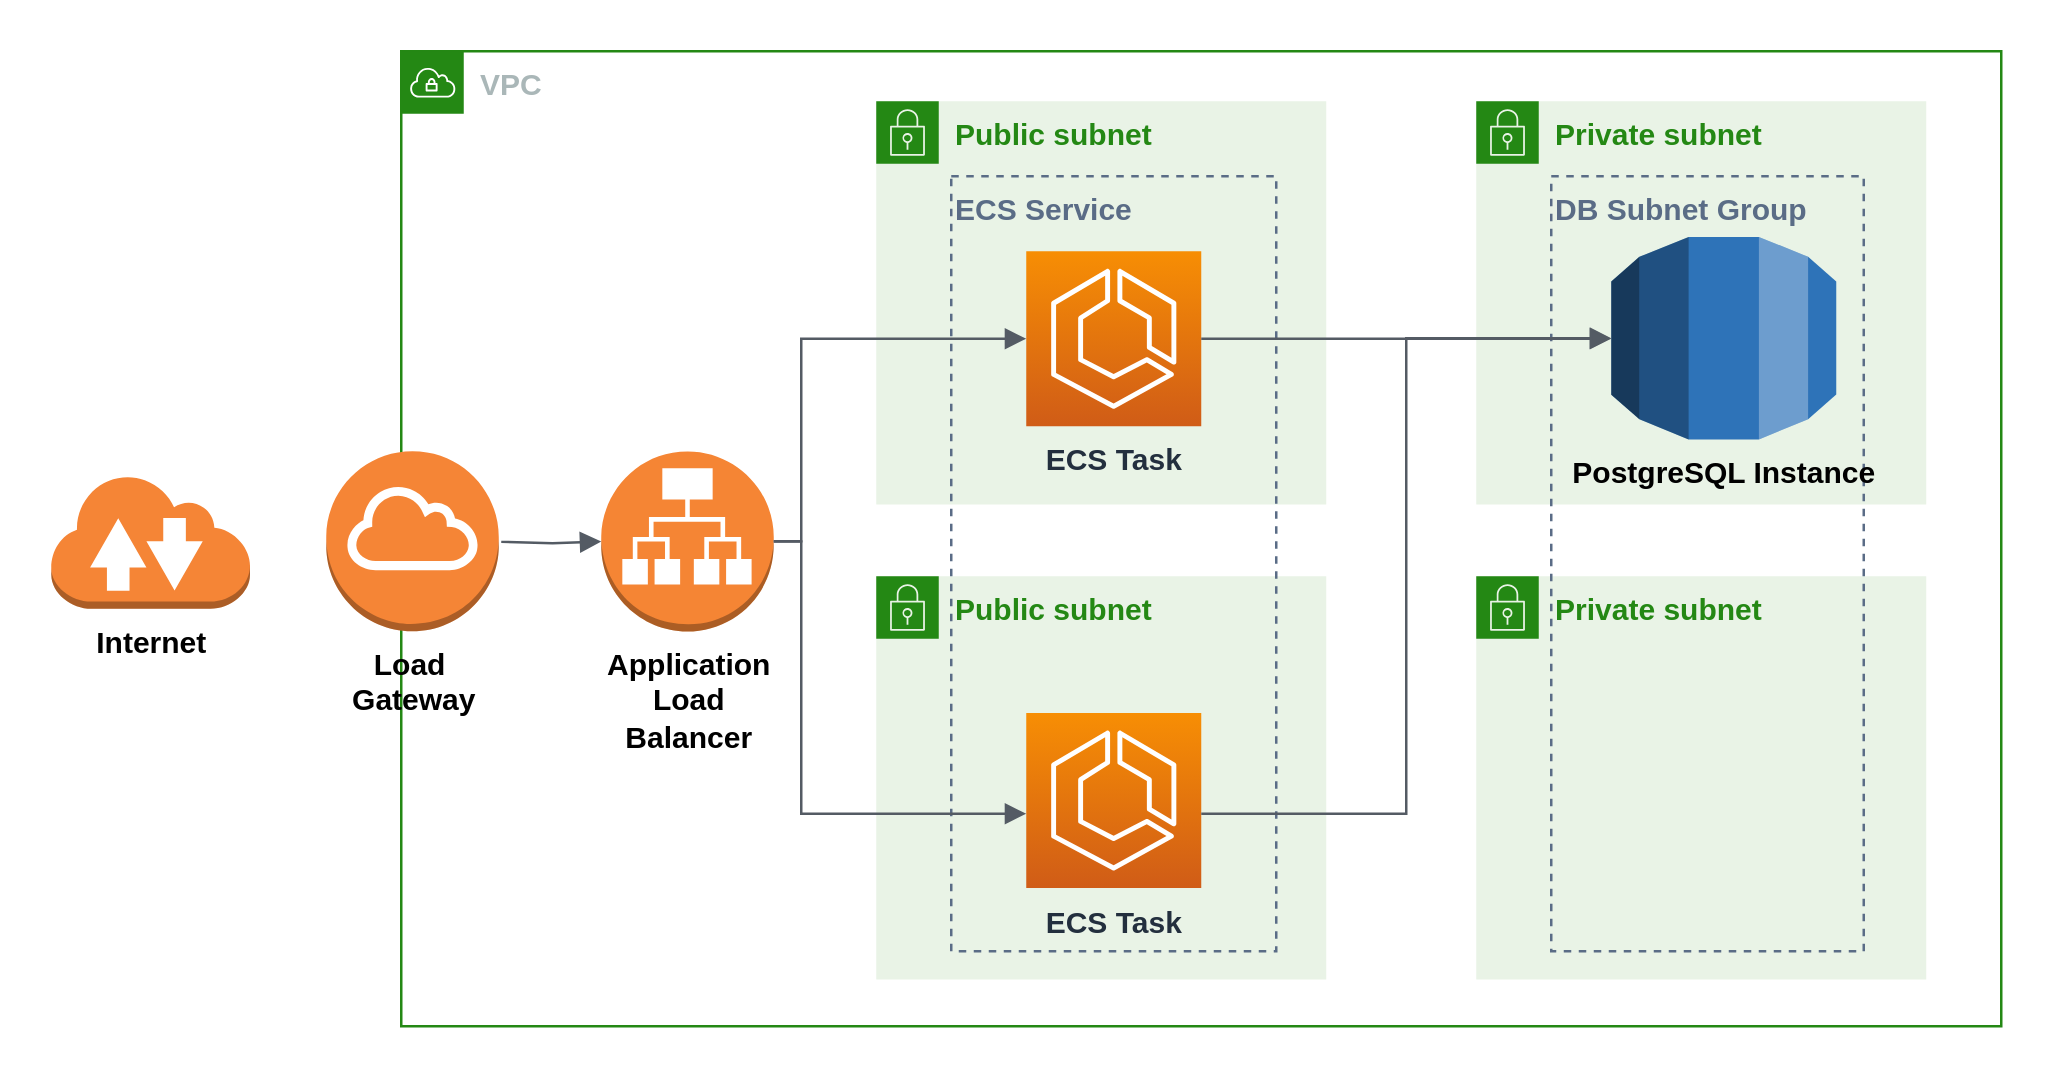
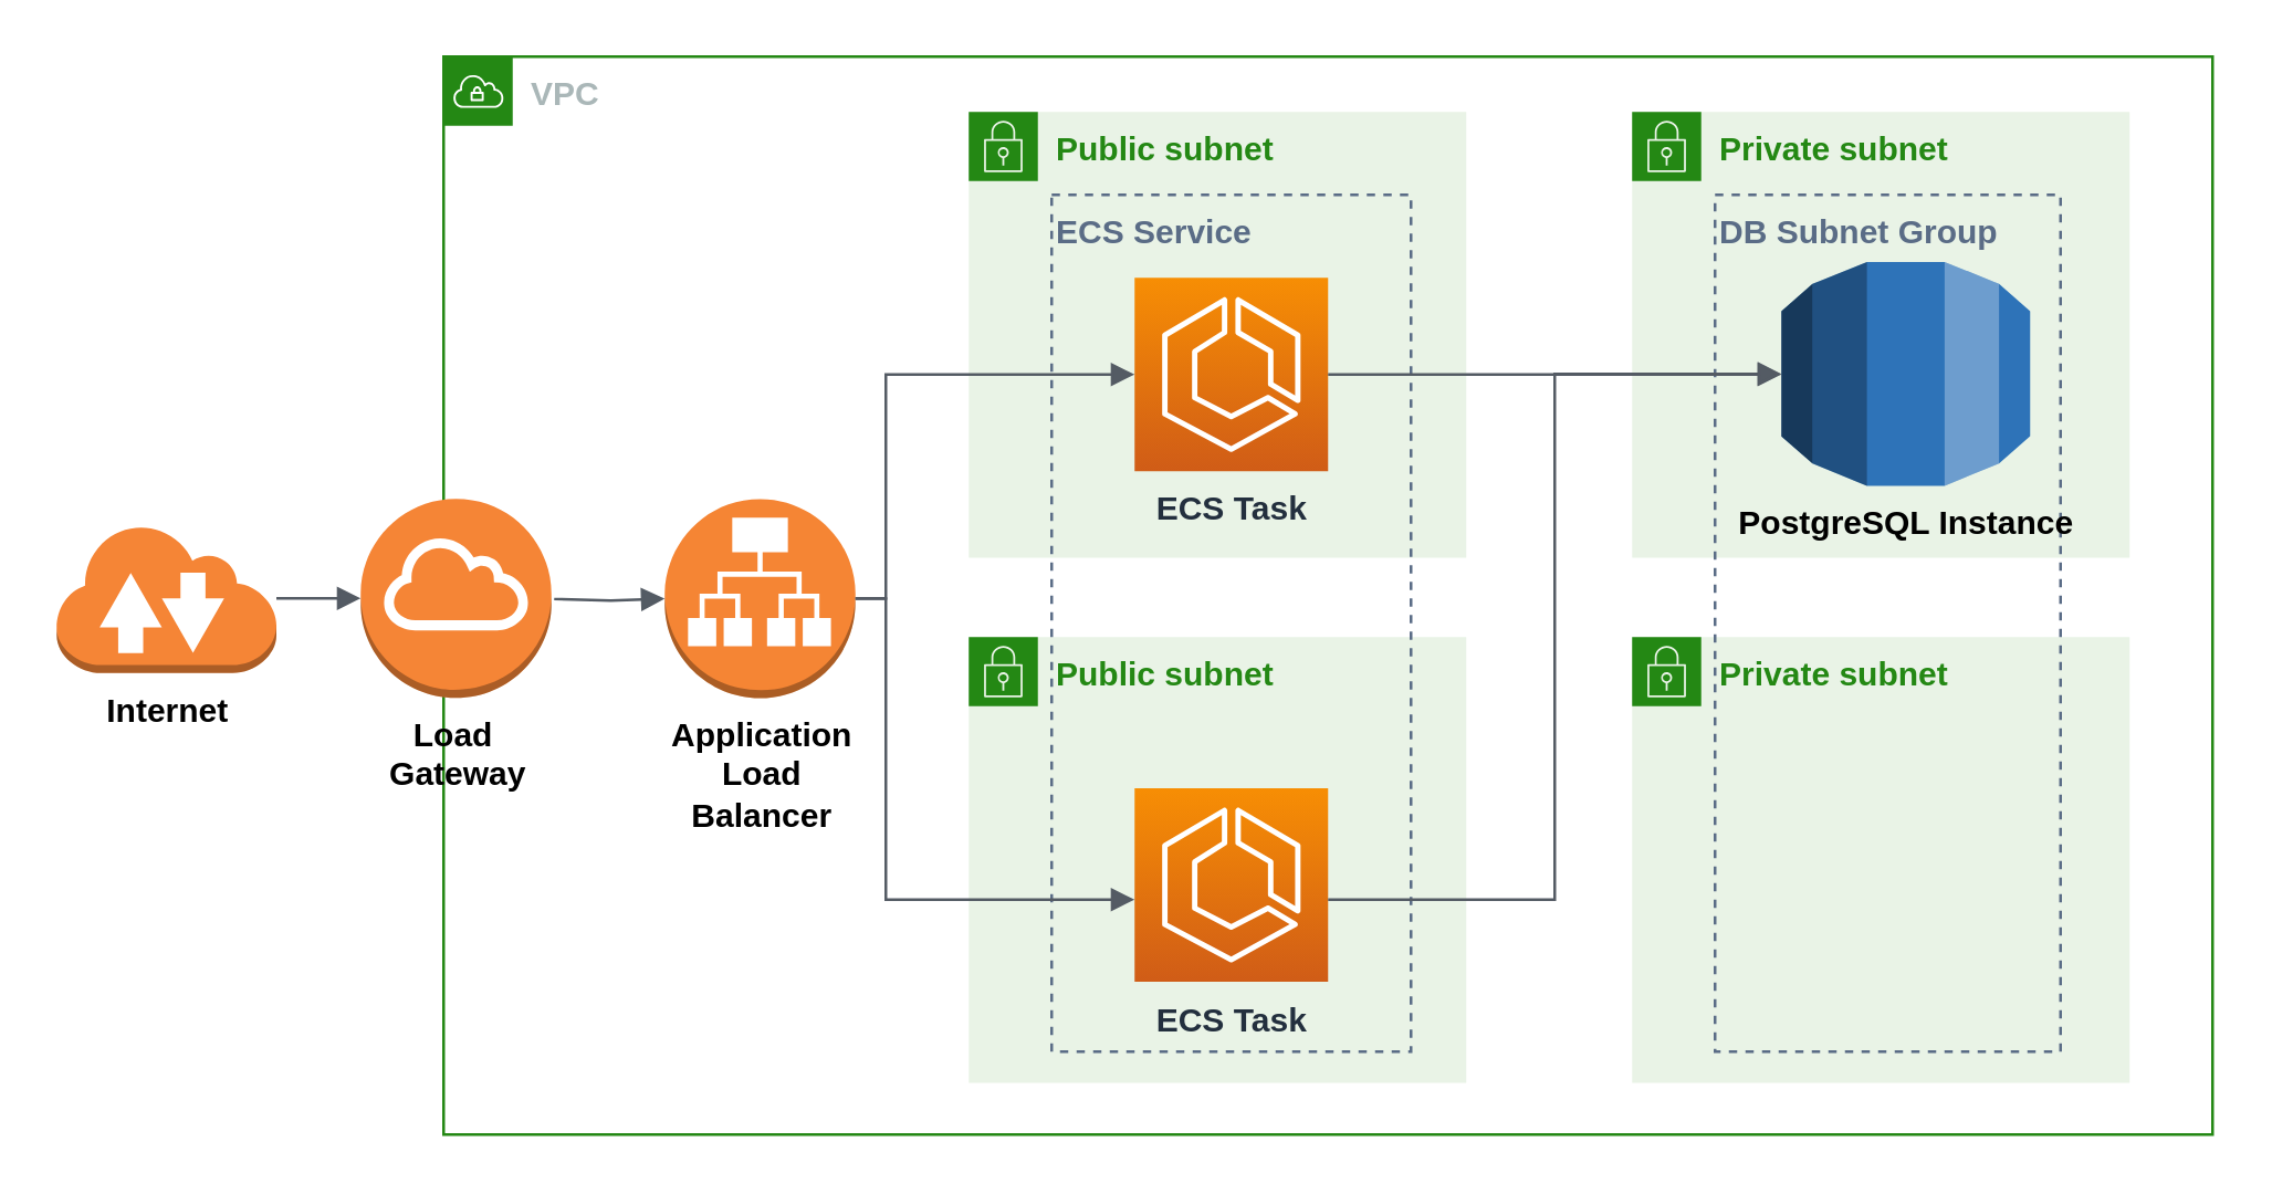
  <mxCell id="0" />
  <mxCell id="1" parent="0" />
  <mxCell id="2" value="Public subnet" style="points=[[0,0],[0.25,0],[0.5,0],[0.75,0],[1,0],[1,0.25],[1,0.5],[1,0.75],[1,1],[0.75,1],[0.5,1],[0.25,1],[0,1],[0,0.75],[0,0.5],[0,0.25]];outlineConnect=0;gradientColor=none;html=1;whiteSpace=wrap;fontSize=12;fontStyle=1;shape=mxgraph.aws4.group;grIcon=mxgraph.aws4.group_security_group;grStroke=0;strokeColor=#248814;fillColor=#E9F3E6;verticalAlign=top;align=left;spacingLeft=30;fontColor=#248814;dashed=0;" vertex="1" parent="1"><mxGeometry x="350" y="230" width="180" height="161.25" as="geometry" /></mxCell>
  <mxCell id="3" value="VPC" style="points=[[0,0],[0.25,0],[0.5,0],[0.75,0],[1,0],[1,0.25],[1,0.5],[1,0.75],[1,1],[0.75,1],[0.5,1],[0.25,1],[0,1],[0,0.75],[0,0.5],[0,0.25]];outlineConnect=0;gradientColor=none;html=1;whiteSpace=wrap;fontSize=12;fontStyle=1;shape=mxgraph.aws4.group;grIcon=mxgraph.aws4.group_vpc;strokeColor=#248814;fillColor=none;verticalAlign=top;align=left;spacingLeft=30;fontColor=#AAB7B8;dashed=0;" parent="1" vertex="1"><mxGeometry x="160" y="20" width="640" height="390" as="geometry" /></mxCell>
  <mxCell id="4" value="Private subnet" style="points=[[0,0],[0.25,0],[0.5,0],[0.75,0],[1,0],[1,0.25],[1,0.5],[1,0.75],[1,1],[0.75,1],[0.5,1],[0.25,1],[0,1],[0,0.75],[0,0.5],[0,0.25]];outlineConnect=0;gradientColor=none;html=1;whiteSpace=wrap;fontSize=12;fontStyle=1;shape=mxgraph.aws4.group;grIcon=mxgraph.aws4.group_security_group;grStroke=0;strokeColor=#248814;fillColor=#E9F3E6;verticalAlign=top;align=left;spacingLeft=30;fontColor=#248814;dashed=0;" vertex="1" parent="1"><mxGeometry x="590" y="230" width="180" height="161.25" as="geometry" /></mxCell>
  <mxCell id="5" value="Private subnet" style="points=[[0,0],[0.25,0],[0.5,0],[0.75,0],[1,0],[1,0.25],[1,0.5],[1,0.75],[1,1],[0.75,1],[0.5,1],[0.25,1],[0,1],[0,0.75],[0,0.5],[0,0.25]];outlineConnect=0;gradientColor=none;html=1;whiteSpace=wrap;fontSize=12;fontStyle=1;shape=mxgraph.aws4.group;grIcon=mxgraph.aws4.group_security_group;grStroke=0;strokeColor=#248814;fillColor=#E9F3E6;verticalAlign=top;align=left;spacingLeft=30;fontColor=#248814;dashed=0;" parent="1" vertex="1"><mxGeometry x="590" y="40" width="180" height="161.25" as="geometry" /></mxCell>
  <mxCell id="6" value="DB Subnet Group" style="fillColor=none;strokeColor=#5A6C86;dashed=1;verticalAlign=top;fontStyle=1;fontColor=#5A6C86;align=left;" vertex="1" parent="1"><mxGeometry x="620" y="70" width="125" height="310" as="geometry" /></mxCell>
  <mxCell id="7" value="Public subnet" style="points=[[0,0],[0.25,0],[0.5,0],[0.75,0],[1,0],[1,0.25],[1,0.5],[1,0.75],[1,1],[0.75,1],[0.5,1],[0.25,1],[0,1],[0,0.75],[0,0.5],[0,0.25]];outlineConnect=0;gradientColor=none;html=1;whiteSpace=wrap;fontSize=12;fontStyle=1;shape=mxgraph.aws4.group;grIcon=mxgraph.aws4.group_security_group;grStroke=0;strokeColor=#248814;fillColor=#E9F3E6;verticalAlign=top;align=left;spacingLeft=30;fontColor=#248814;dashed=0;" parent="1" vertex="1"><mxGeometry x="350" y="40" width="180" height="161.25" as="geometry" /></mxCell>
  <mxCell id="8" value="ECS Service" style="fillColor=none;strokeColor=#5A6C86;dashed=1;verticalAlign=top;fontStyle=1;fontColor=#5A6C86;align=left;" parent="1" vertex="1"><mxGeometry x="380" y="70" width="130" height="310" as="geometry" /></mxCell>
  <mxCell id="9" value="&lt;b&gt;Application&lt;br&gt;Load&lt;br&gt;Balancer&lt;/b&gt;" style="outlineConnect=0;dashed=0;verticalLabelPosition=bottom;verticalAlign=top;align=center;html=1;shape=mxgraph.aws3.application_load_balancer;fillColor=#F58534;gradientColor=none;" parent="1" vertex="1"><mxGeometry x="240" y="180.13" width="69" height="72" as="geometry" /></mxCell>
  <mxCell id="10" value="&lt;b&gt;Load&amp;nbsp;&lt;br&gt;Gateway&lt;/b&gt;" style="outlineConnect=0;dashed=0;verticalLabelPosition=bottom;verticalAlign=top;align=center;html=1;shape=mxgraph.aws3.internet_gateway;fillColor=#F58536;gradientColor=none;" parent="1" vertex="1"><mxGeometry x="130" y="180" width="69" height="72" as="geometry" /></mxCell>
  <mxCell id="11" value="ECS Task" style="outlineConnect=0;fontColor=#232F3E;gradientColor=#F78E04;gradientDirection=north;fillColor=#D05C17;strokeColor=#ffffff;dashed=0;verticalLabelPosition=bottom;verticalAlign=top;align=center;html=1;fontSize=12;fontStyle=1;aspect=fixed;shape=mxgraph.aws4.resourceIcon;resIcon=mxgraph.aws4.ecs;" parent="1" vertex="1"><mxGeometry x="410" y="100" width="70" height="70" as="geometry" /></mxCell>
+ <mxCell id="12" value="" style="edgeStyle=orthogonalEdgeStyle;html=1;endArrow=block;elbow=vertical;startArrow=none;endFill=1;strokeColor=#545B64;rounded=0;entryX=0;entryY=0.5;entryDx=0;entryDy=0;entryPerimeter=0;" parent="1" source="15" target="10" edge="1"><mxGeometry width="100" relative="1" as="geometry"><mxPoint x="90" y="216.25" as="sourcePoint" /><mxPoint x="120" y="301.25" as="targetPoint" /></mxGeometry></mxCell>
  <mxCell id="13" value="" style="edgeStyle=orthogonalEdgeStyle;html=1;endArrow=block;elbow=vertical;startArrow=none;endFill=1;strokeColor=#545B64;rounded=0;entryX=0;entryY=0.5;entryDx=0;entryDy=0;entryPerimeter=0;" parent="1" target="9" edge="1"><mxGeometry width="100" relative="1" as="geometry"><mxPoint x="200" y="216.25" as="sourcePoint" /><mxPoint x="180" y="311.25" as="targetPoint" /></mxGeometry></mxCell>
  <mxCell id="14" value="" style="edgeStyle=orthogonalEdgeStyle;html=1;endArrow=block;elbow=vertical;startArrow=none;endFill=1;strokeColor=#545B64;rounded=0;" parent="1" target="11" edge="1"><mxGeometry width="100" relative="1" as="geometry"><mxPoint x="309" y="216" as="sourcePoint" /><mxPoint x="455" y="260" as="targetPoint" /><Array as="points"><mxPoint x="320" y="216" /><mxPoint x="320" y="135" /></Array></mxGeometry></mxCell>
  <mxCell id="15" value="&lt;b&gt;Internet&lt;/b&gt;" style="outlineConnect=0;dashed=0;verticalLabelPosition=bottom;verticalAlign=top;align=center;html=1;shape=mxgraph.aws3.internet_2;fillColor=#F58536;gradientColor=none;shadow=0;strokeWidth=3;" parent="1" vertex="1"><mxGeometry x="20" y="189" width="79.5" height="54" as="geometry" /></mxCell>
  <mxCell id="16" value="&lt;b&gt;PostgreSQL Instance&lt;/b&gt;" style="outlineConnect=0;dashed=0;verticalLabelPosition=bottom;verticalAlign=top;align=center;html=1;shape=mxgraph.aws3.rds;fillColor=#2E73B8;gradientColor=none;" parent="1" vertex="1"><mxGeometry x="644" y="94.25" width="90" height="81" as="geometry" /></mxCell>
  <mxCell id="17" value="" style="edgeStyle=orthogonalEdgeStyle;html=1;endArrow=block;elbow=vertical;startArrow=none;endFill=1;strokeColor=#545B64;rounded=0;" parent="1" source="11" target="16" edge="1"><mxGeometry width="100" relative="1" as="geometry"><mxPoint x="319" y="144.88" as="sourcePoint" /><mxPoint x="610" y="135" as="targetPoint" /><Array as="points"><mxPoint x="520" y="135" /><mxPoint x="520" y="135" /></Array></mxGeometry></mxCell>
  <mxCell id="18" value="ECS Task" style="outlineConnect=0;fontColor=#232F3E;gradientColor=#F78E04;gradientDirection=north;fillColor=#D05C17;strokeColor=#ffffff;dashed=0;verticalLabelPosition=bottom;verticalAlign=top;align=center;html=1;fontSize=12;fontStyle=1;aspect=fixed;shape=mxgraph.aws4.resourceIcon;resIcon=mxgraph.aws4.ecs;" vertex="1" parent="1"><mxGeometry x="410" y="284.69" width="70" height="70" as="geometry" /></mxCell>
  <mxCell id="19" value="" style="edgeStyle=orthogonalEdgeStyle;html=1;endArrow=block;elbow=vertical;startArrow=none;endFill=1;strokeColor=#545B64;rounded=0;exitX=1;exitY=0.5;exitDx=0;exitDy=0;exitPerimeter=0;" edge="1" parent="1" source="9" target="18"><mxGeometry width="100" relative="1" as="geometry"><mxPoint x="319" y="226" as="sourcePoint" /><mxPoint x="420" y="145" as="targetPoint" /><Array as="points"><mxPoint x="320" y="216" /><mxPoint x="320" y="325" /></Array></mxGeometry></mxCell>
  <mxCell id="20" value="" style="edgeStyle=orthogonalEdgeStyle;html=1;endArrow=block;elbow=vertical;startArrow=none;endFill=1;strokeColor=#545B64;rounded=0;entryX=0;entryY=0.5;entryDx=0;entryDy=0;entryPerimeter=0;" edge="1" parent="1" source="18" target="16"><mxGeometry width="100" relative="1" as="geometry"><mxPoint x="490" y="145.034" as="sourcePoint" /><mxPoint x="654" y="144.69" as="targetPoint" /><Array as="points"><mxPoint x="562" y="325" /><mxPoint x="562" y="135" /><mxPoint x="644" y="135" /></Array></mxGeometry></mxCell>
